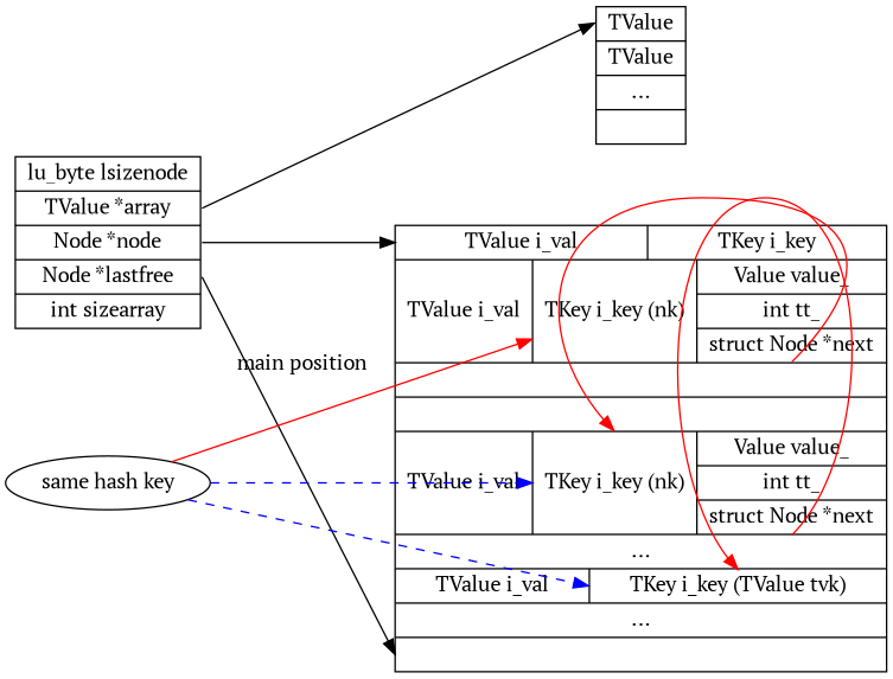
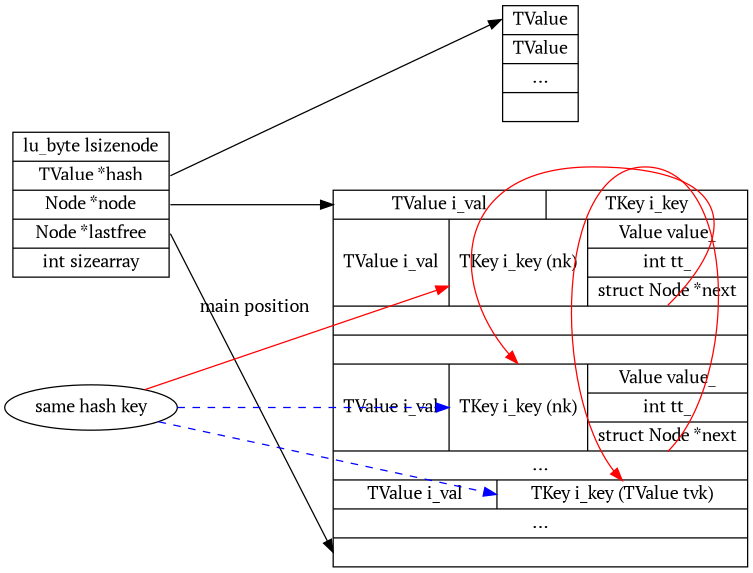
  digraph {
    rankdir=LR
    splines=line
    fontname="PT Serif"
    node [shape=record fontname="PT Serif"]
    edge [headport=head fontname="PT Serif"]
-   n1 [label="lu_byte lsizenode | <array> TValue *array | <hash> Node *node | <lastfree> Node *lastfree | int sizearray"]
+   n1 [label="lu_byte lsizenode | <array> TValue *hash | <hash> Node *node | <lastfree> Node *lastfree | int sizearray"]
    n2 [label="<head> TValue | TValue | ... |"]
    n3 [label="{<head> TValue i_val | TKey i_key } | { TValue i_val | <key1> TKey i_key (nk) | {Value value_ | int tt_ | <next1> struct Node *next} } |  |  | { TValue i_val | <key2> TKey i_key (nk) | {Value value_ | int tt_ | <next2> struct Node *next} } | ... | { TValue i_val | <key3> TKey i_key (TValue tvk) } | ... | <tail>"]
    n4 [label="same hash key" shape=oval]
    n1 -> n2 [tailport=array]
    n1 -> n3 [tailport=hash]
    n1 -> n3 [headport=tail tailport=lastfree]
    n3 -> n3 [color=red headport="key2:n" tailport="next1:s"]
    n3 -> n3 [color=red headport="key3:n" tailport="next2:s"]
    n4 -> n3 [color=red headport=key1 label="main position"]
    n4 -> n3 [color=blue headport=key2 style=dashed]
    n4 -> n3 [color=blue headport="key3:w" style=dashed]
  }
